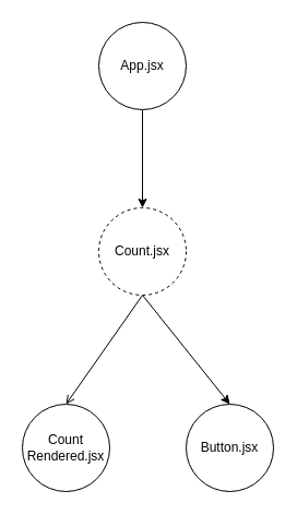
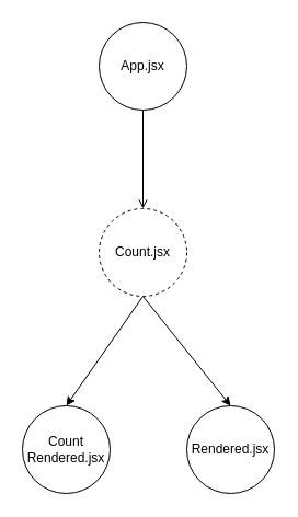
  <mxCell id="0" />
  <mxCell id="1" parent="0" />
- <mxCell id="2" style="edgeStyle=none;html=1;exitX=0.5;exitY=1;exitDx=0;exitDy=0;entryX=0.5;entryY=0;entryDx=0;entryDy=0;" parent="1" source="3" target="6" edge="1"><mxGeometry relative="1" as="geometry" /></mxCell>
+ <mxCell id="2" style="edgeStyle=none;html=1;exitX=0.5;exitY=1;exitDx=0;exitDy=0;entryX=0.5;entryY=0;entryDx=0;entryDy=0;endArrow=open;" parent="1" source="3" target="6" edge="1"><mxGeometry relative="1" as="geometry" /></mxCell>
  <mxCell id="3" value="App.jsx" style="ellipse;whiteSpace=wrap;html=1;aspect=fixed;" parent="1" vertex="1"><mxGeometry x="90" y="20" width="80" height="80" as="geometry" /></mxCell>
  <mxCell id="4" style="edgeStyle=none;html=1;exitX=0.5;exitY=1;exitDx=0;exitDy=0;entryX=0.5;entryY=0;entryDx=0;entryDy=0;" parent="1" source="6" target="7" edge="1"><mxGeometry relative="1" as="geometry" /></mxCell>
- <mxCell id="5" style="edgeStyle=none;html=1;exitX=0.5;exitY=1;exitDx=0;exitDy=0;entryX=0.5;entryY=0;entryDx=0;entryDy=0;endArrow=open;" edge="1" parent="1" source="6" target="8"><mxGeometry relative="1" as="geometry" /></mxCell>
+ <mxCell id="5" style="edgeStyle=none;html=1;exitX=0.5;exitY=1;exitDx=0;exitDy=0;entryX=0.5;entryY=0;entryDx=0;entryDy=0;" edge="1" parent="1" source="6" target="8"><mxGeometry relative="1" as="geometry" /></mxCell>
  <mxCell id="6" value="Count.jsx" style="ellipse;whiteSpace=wrap;html=1;aspect=fixed;dashed=1;" parent="1" vertex="1"><mxGeometry x="90" y="190" width="80" height="80" as="geometry" /></mxCell>
- <mxCell id="7" value="Button.jsx" style="ellipse;whiteSpace=wrap;html=1;aspect=fixed;" parent="1" vertex="1"><mxGeometry x="170" y="370" width="80" height="80" as="geometry" /></mxCell>
+ <mxCell id="7" value="Rendered.jsx" style="ellipse;whiteSpace=wrap;html=1;aspect=fixed;" parent="1" vertex="1"><mxGeometry x="170" y="370" width="80" height="80" as="geometry" /></mxCell>
  <mxCell id="8" value="Count&lt;br&gt;Rendered.jsx" style="ellipse;whiteSpace=wrap;html=1;aspect=fixed;" vertex="1" parent="1"><mxGeometry x="20" y="370" width="80" height="80" as="geometry" /></mxCell>
